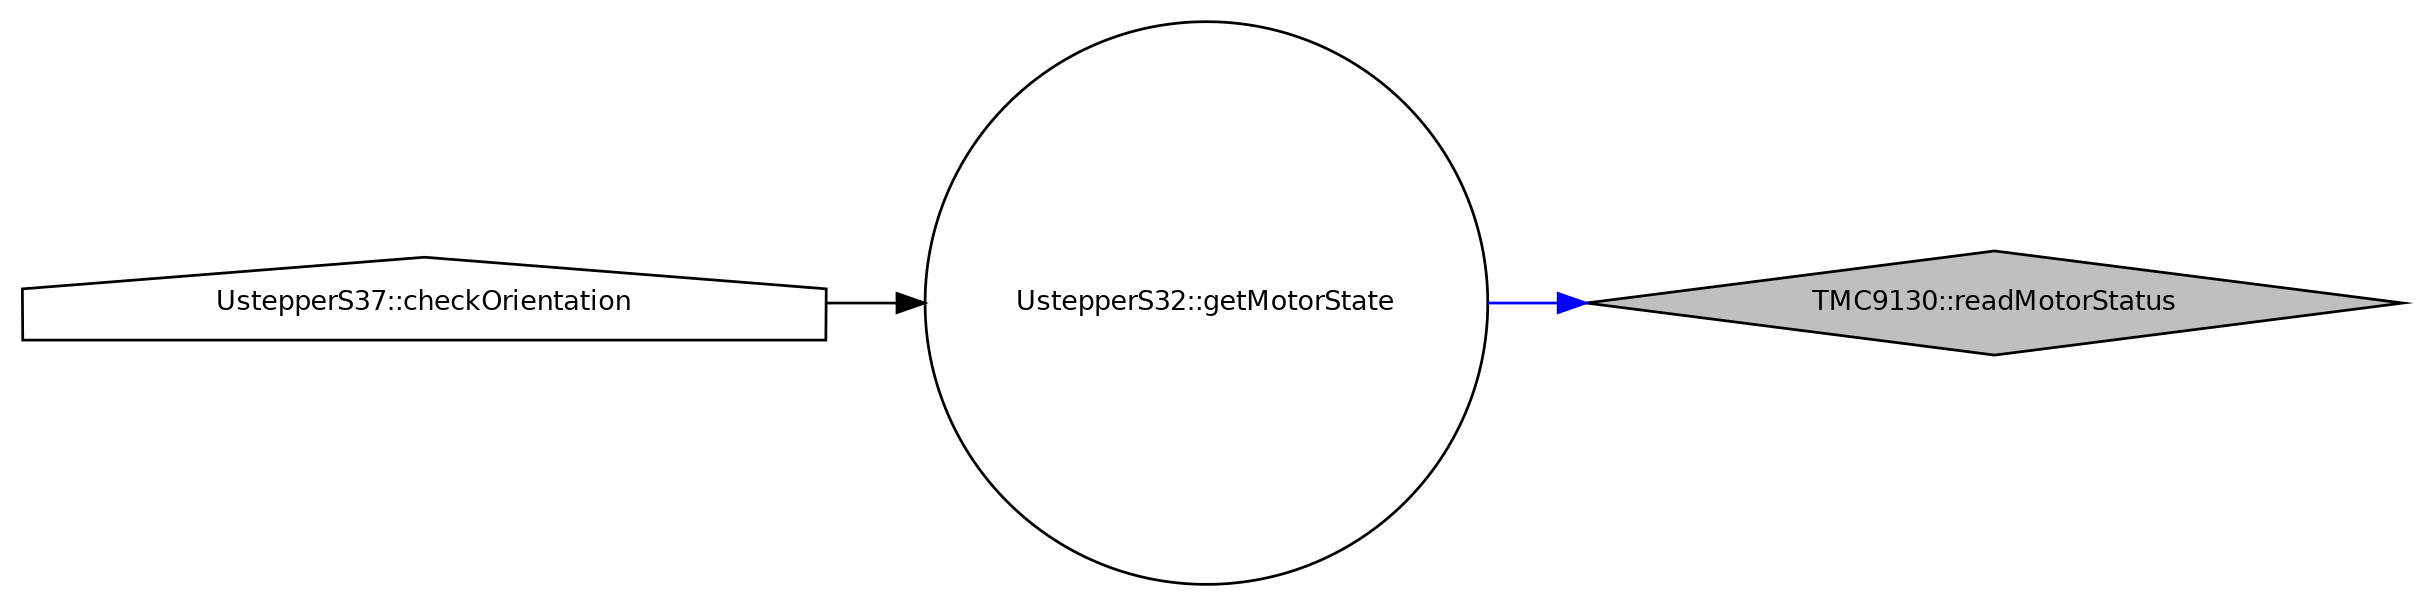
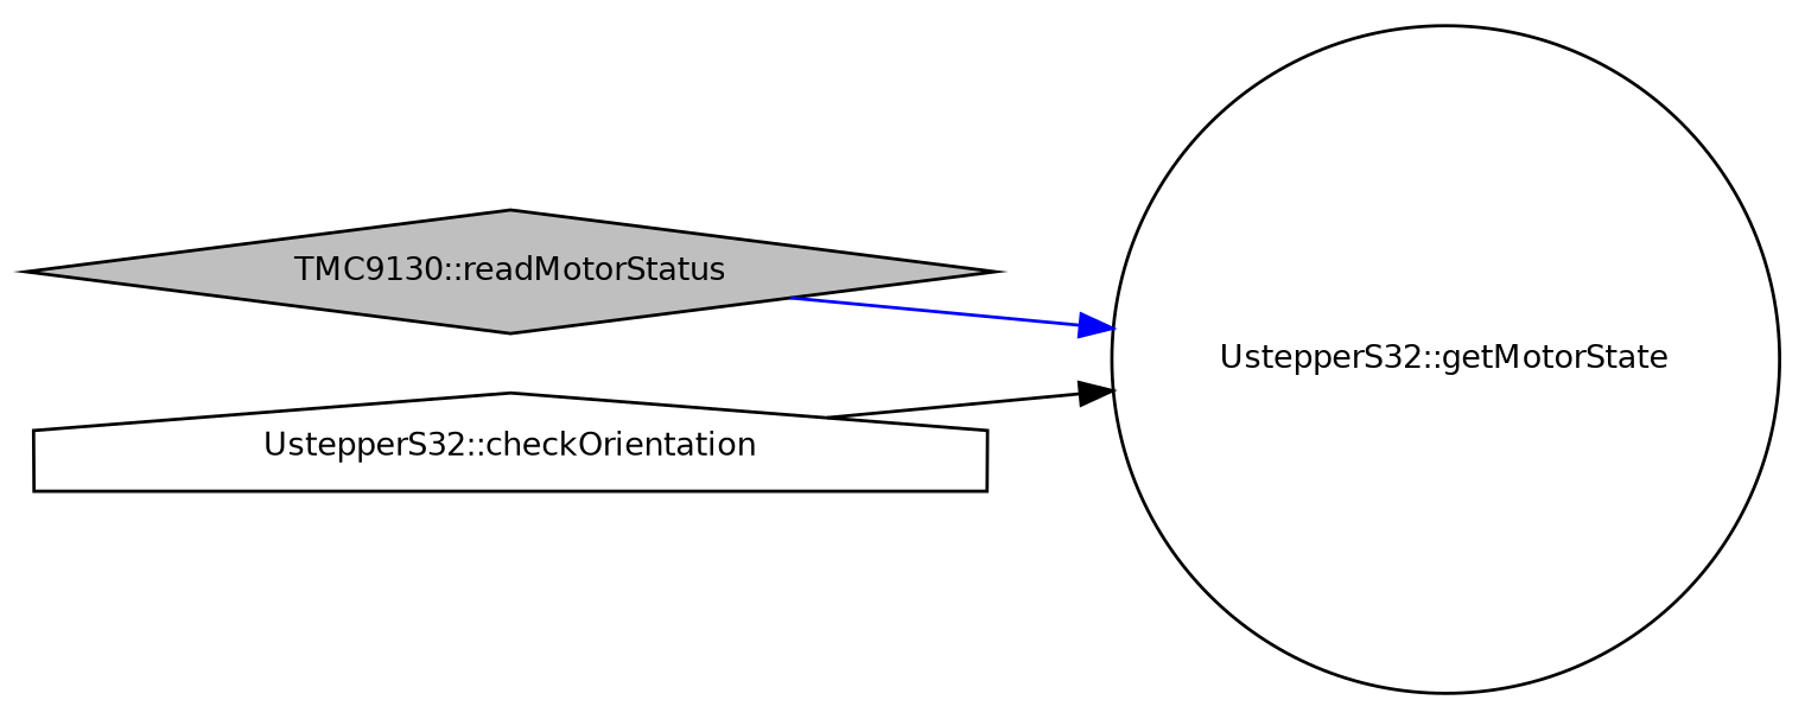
  digraph {
    rankdir=RL
    node [color=black fillcolor=white fontname=Helvetica fontsize=10 style=filled]
    edge [dir=back fontname=Helvetica fontsize=10 labelfontname=Helvetica labelfontsize=10 style=solid]
    n1 [fillcolor=grey75 fontcolor=black height=0.2 label="TMC9130::readMotorStatus" shape=diamond width=0.4]
    n2 [height=0.2 label="UstepperS32::getMotorState" shape=circle width=0.4]
-   n3 [height=0.2 label="UstepperS37::checkOrientation" shape=house width=0.4]
-   n1 -> n2 [color=blue]
+   n3 [height=0.2 label="UstepperS32::checkOrientation" shape=house width=0.4]
+   n2 -> n1 [color=blue]
    n2 -> n3 [color=black]
  }
